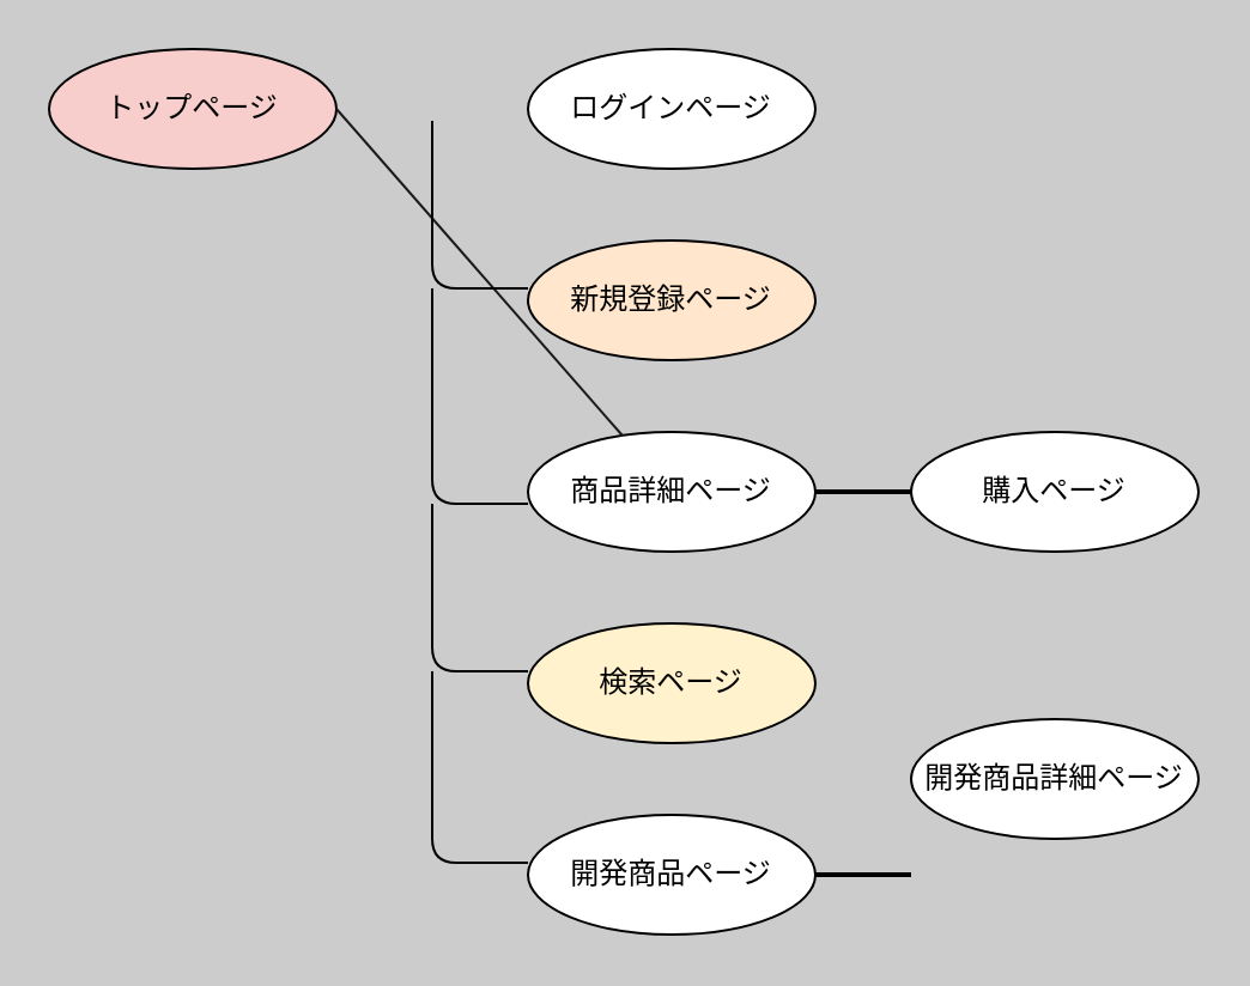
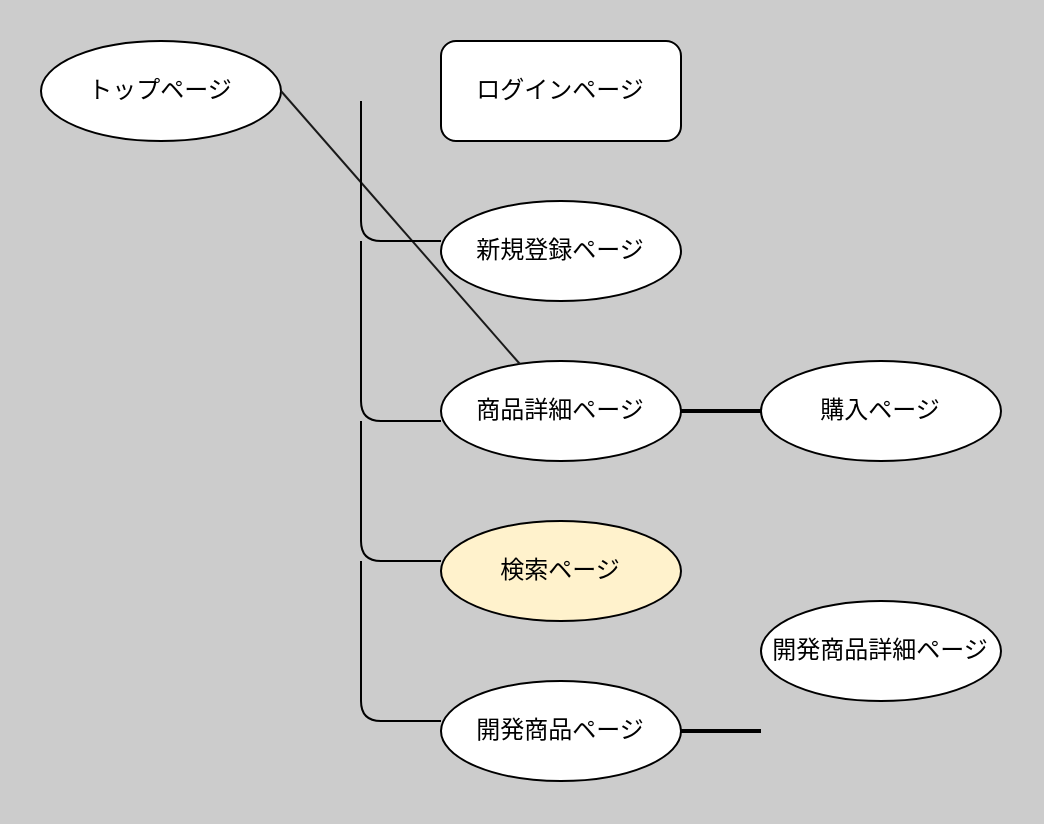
  <mxCell id="0" />
  <mxCell id="1" parent="0" />
- <mxCell id="2" value="トップページ" style="ellipse;whiteSpace=wrap;html=1;fillColor=#f8cecc;" vertex="1" parent="1"><mxGeometry x="20" y="20" width="120" height="50" as="geometry" /></mxCell>
- <mxCell id="3" value="ログインページ" style="ellipse;whiteSpace=wrap;html=1;" vertex="1" parent="1"><mxGeometry x="220" y="20" width="120" height="50" as="geometry" /></mxCell>
- <mxCell id="4" value="新規登録ページ" style="ellipse;whiteSpace=wrap;html=1;fillColor=#ffe6cc;" vertex="1" parent="1"><mxGeometry x="220" y="100" width="120" height="50" as="geometry" /></mxCell>
+ <mxCell id="2" value="トップページ" style="ellipse;whiteSpace=wrap;html=1;" vertex="1" parent="1"><mxGeometry x="20" y="20" width="120" height="50" as="geometry" /></mxCell>
+ <mxCell id="3" value="ログインページ" style="whiteSpace=wrap;html=1;rounded=1;" vertex="1" parent="1"><mxGeometry x="220" y="20" width="120" height="50" as="geometry" /></mxCell>
+ <mxCell id="4" value="新規登録ページ" style="ellipse;whiteSpace=wrap;html=1;" vertex="1" parent="1"><mxGeometry x="220" y="100" width="120" height="50" as="geometry" /></mxCell>
  <mxCell id="5" value="商品詳細ページ" style="ellipse;whiteSpace=wrap;html=1;" vertex="1" parent="1"><mxGeometry x="220" y="180" width="120" height="50" as="geometry" /></mxCell>
  <mxCell id="6" value="検索ページ" style="ellipse;whiteSpace=wrap;html=1;fillColor=#fff2cc;" vertex="1" parent="1"><mxGeometry x="220" y="260" width="120" height="50" as="geometry" /></mxCell>
  <mxCell id="7" value="開発商品ページ&lt;span style=&quot;color: rgba(0 , 0 , 0 , 0) ; font-family: monospace ; font-size: 0px&quot;&gt;%3CmxGraphModel%3E%3Croot%3E%3CmxCell%20id%3D%220%22%2F%3E%3CmxCell%20id%3D%221%22%20parent%3D%220%22%2F%3E%3CmxCell%20id%3D%222%22%20value%3D%22%E3%83%88%E3%83%83%E3%83%97%E3%83%9A%E3%83%BC%E3%82%B8%26lt%3Bspan%20style%3D%26quot%3Bcolor%3A%20rgba(0%20%2C%200%20%2C%200%20%2C%200)%20%3B%20font-family%3A%20monospace%20%3B%20font-size%3A%200px%26quot%3B%26gt%3B%253CmxGraphModel%253E%253Croot%253E%253CmxCell%2520id%253D%25220%2522%252F%253E%253CmxCell%2520id%253D%25221%2522%2520parent%253D%25220%2522%252F%253E%253CmxCell%2520id%253D%25222%2522%2520value%253D%2522%25E3%2583%2588%25E3%2583%2583%25E3%2583%2597%25E3%2583%259A%25E3%2583%25BC%25E3%2582%25B8%2522%2520style%253D%2522ellipse%253BwhiteSpace%253Dwrap%253Bhtml%253D1%253B%2522%2520vertex%253D%25221%2522%2520parent%253D%25221%2522%253E%253CmxGeometry%2520x%253D%252240%2522%2520y%253D%252280%2522%2520width%253D%2522120%2522%2520height%253D%252250%2522%2520as%253D%2522geometry%2522%252F%253E%253C%252FmxCell%253E%253C%252Froot%253E%253C%252FmxGraphModel%253E%26lt%3B%2Fspan%26gt%3B%22%20style%3D%22ellipse%3BwhiteSpace%3Dwrap%3Bhtml%3D1%3B%22%20vertex%3D%221%22%20parent%3D%221%22%3E%3CmxGeometry%20x%3D%2240%22%20y%3D%2280%22%20width%3D%22120%22%20height%3D%2250%22%20as%3D%22geometry%22%2F%3E%3C%2FmxCell%3E%3C%2Froot%3E%3C%2FmxGraphModel%3E&lt;/span&gt;" style="ellipse;whiteSpace=wrap;html=1;" vertex="1" parent="1"><mxGeometry x="220" y="340" width="120" height="50" as="geometry" /></mxCell>
  <mxCell id="8" value="購入ページ&lt;span style=&quot;color: rgba(0 , 0 , 0 , 0) ; font-family: monospace ; font-size: 0px&quot;&gt;%3CmxGraphModel%3E%3Croot%3E%3CmxCell%20id%3D%220%22%2F%3E%3CmxCell%20id%3D%221%22%20parent%3D%220%22%2F%3E%3CmxCell%20id%3D%222%22%20value%3D%22%E3%83%88%E3%83%83%E3%83%97%E3%83%9A%E3%83%BC%E3%82%B8%26lt%3Bspan%20style%3D%26quot%3Bcolor%3A%20rgba(0%20%2C%200%20%2C%200%20%2C%200)%20%3B%20font-family%3A%20monospace%20%3B%20font-size%3A%200px%26quot%3B%26gt%3B%253CmxGraphModel%253E%253Croot%253E%253CmxCell%2520id%253D%25220%2522%252F%253E%253CmxCell%2520id%253D%25221%2522%2520parent%253D%25220%2522%252F%253E%253CmxCell%2520id%253D%25222%2522%2520value%253D%2522%25E3%2583%2588%25E3%2583%2583%25E3%2583%2597%25E3%2583%259A%25E3%2583%25BC%25E3%2582%25B8%2522%2520style%253D%2522ellipse%253BwhiteSpace%253Dwrap%253Bhtml%253D1%253B%2522%2520vertex%253D%25221%2522%2520parent%253D%25221%2522%253E%253CmxGeometry%2520x%253D%252240%2522%2520y%253D%252280%2522%2520width%253D%2522120%2522%2520height%253D%252250%2522%2520as%253D%2522geometry%2522%252F%253E%253C%252FmxCell%253E%253C%252Froot%253E%253C%252FmxGraphModel%253E%26lt%3B%2Fspan%26gt%3B%22%20style%3D%22ellipse%3BwhiteSpace%3Dwrap%3Bhtml%3D1%3B%22%20vertex%3D%221%22%20parent%3D%221%22%3E%3CmxGeometry%20x%3D%2240%22%20y%3D%2280%22%20width%3D%22120%22%20height%3D%2250%22%20as%3D%22geometry%22%2F%3E%3C%2FmxCell%3E%3C%2Froot%3E%3C%2FmxGraphModel%3E&lt;/span&gt;" style="ellipse;whiteSpace=wrap;html=1;" vertex="1" parent="1"><mxGeometry x="380" y="180" width="120" height="50" as="geometry" /></mxCell>
  <mxCell id="9" value="開発商品詳細ページ" style="ellipse;whiteSpace=wrap;html=1;" vertex="1" parent="1"><mxGeometry x="380" y="300" width="120" height="50" as="geometry" /></mxCell>
  <mxCell id="10" value="" style="endArrow=none;html=1;exitX=1;exitY=0.5;exitDx=0;exitDy=0;strokeColor=#1A1A1A;" edge="1" parent="1" source="2" target="5"><mxGeometry width="50" height="50" relative="1" as="geometry"><mxPoint x="170" y="90" as="sourcePoint" /><mxPoint x="220" y="40" as="targetPoint" /></mxGeometry></mxCell>
  <mxCell id="11" value="" style="edgeStyle=segmentEdgeStyle;endArrow=none;html=1;endFill=0;strokeColor=#000000;" edge="1" parent="1"><mxGeometry width="50" height="50" relative="1" as="geometry"><mxPoint x="220" y="120" as="sourcePoint" /><mxPoint x="180" y="50" as="targetPoint" /></mxGeometry></mxCell>
  <mxCell id="12" value="" style="edgeStyle=segmentEdgeStyle;endArrow=none;html=1;endFill=0;strokeColor=#000000;" edge="1" parent="1"><mxGeometry width="50" height="50" relative="1" as="geometry"><mxPoint x="220" y="210" as="sourcePoint" /><mxPoint x="180" y="120" as="targetPoint" /></mxGeometry></mxCell>
  <mxCell id="13" value="" style="edgeStyle=segmentEdgeStyle;endArrow=none;html=1;endFill=0;strokeColor=#000000;" edge="1" parent="1"><mxGeometry width="50" height="50" relative="1" as="geometry"><mxPoint x="220" y="280" as="sourcePoint" /><mxPoint x="180" y="210" as="targetPoint" /></mxGeometry></mxCell>
  <mxCell id="14" value="" style="edgeStyle=segmentEdgeStyle;endArrow=none;html=1;endFill=0;strokeColor=#000000;" edge="1" parent="1"><mxGeometry width="50" height="50" relative="1" as="geometry"><mxPoint x="220" y="360" as="sourcePoint" /><mxPoint x="180" y="280" as="targetPoint" /></mxGeometry></mxCell>
  <mxCell id="15" value="" style="line;strokeWidth=2;html=1;strokeColor=#000000;" vertex="1" parent="1"><mxGeometry x="340" y="200" width="40" height="10" as="geometry" /></mxCell>
  <mxCell id="16" value="" style="line;strokeWidth=2;html=1;strokeColor=#000000;" vertex="1" parent="1"><mxGeometry x="340" y="360" width="40" height="10" as="geometry" /></mxCell>
